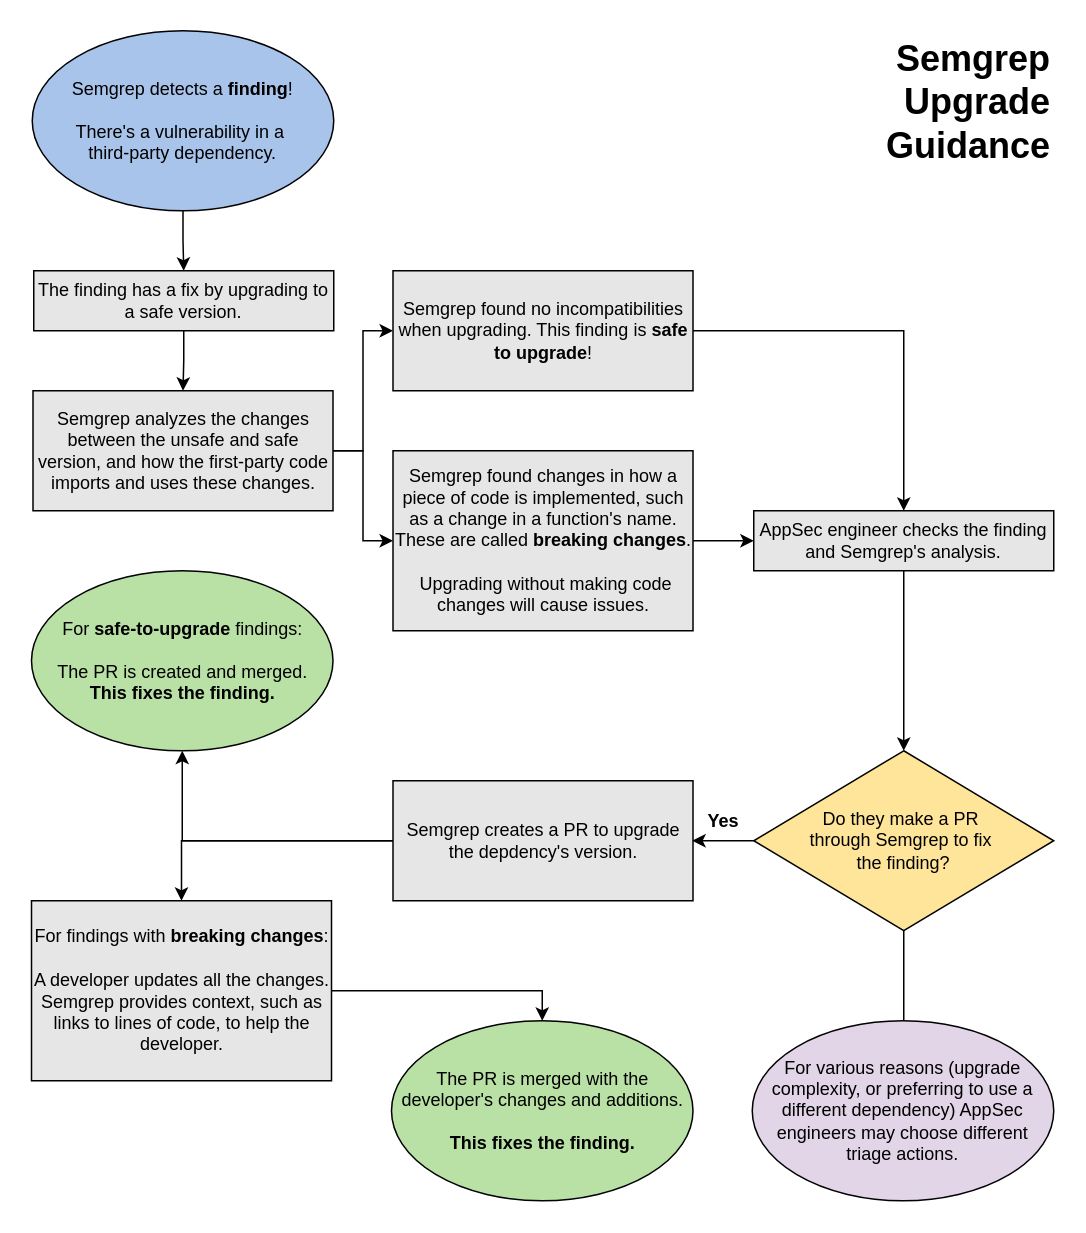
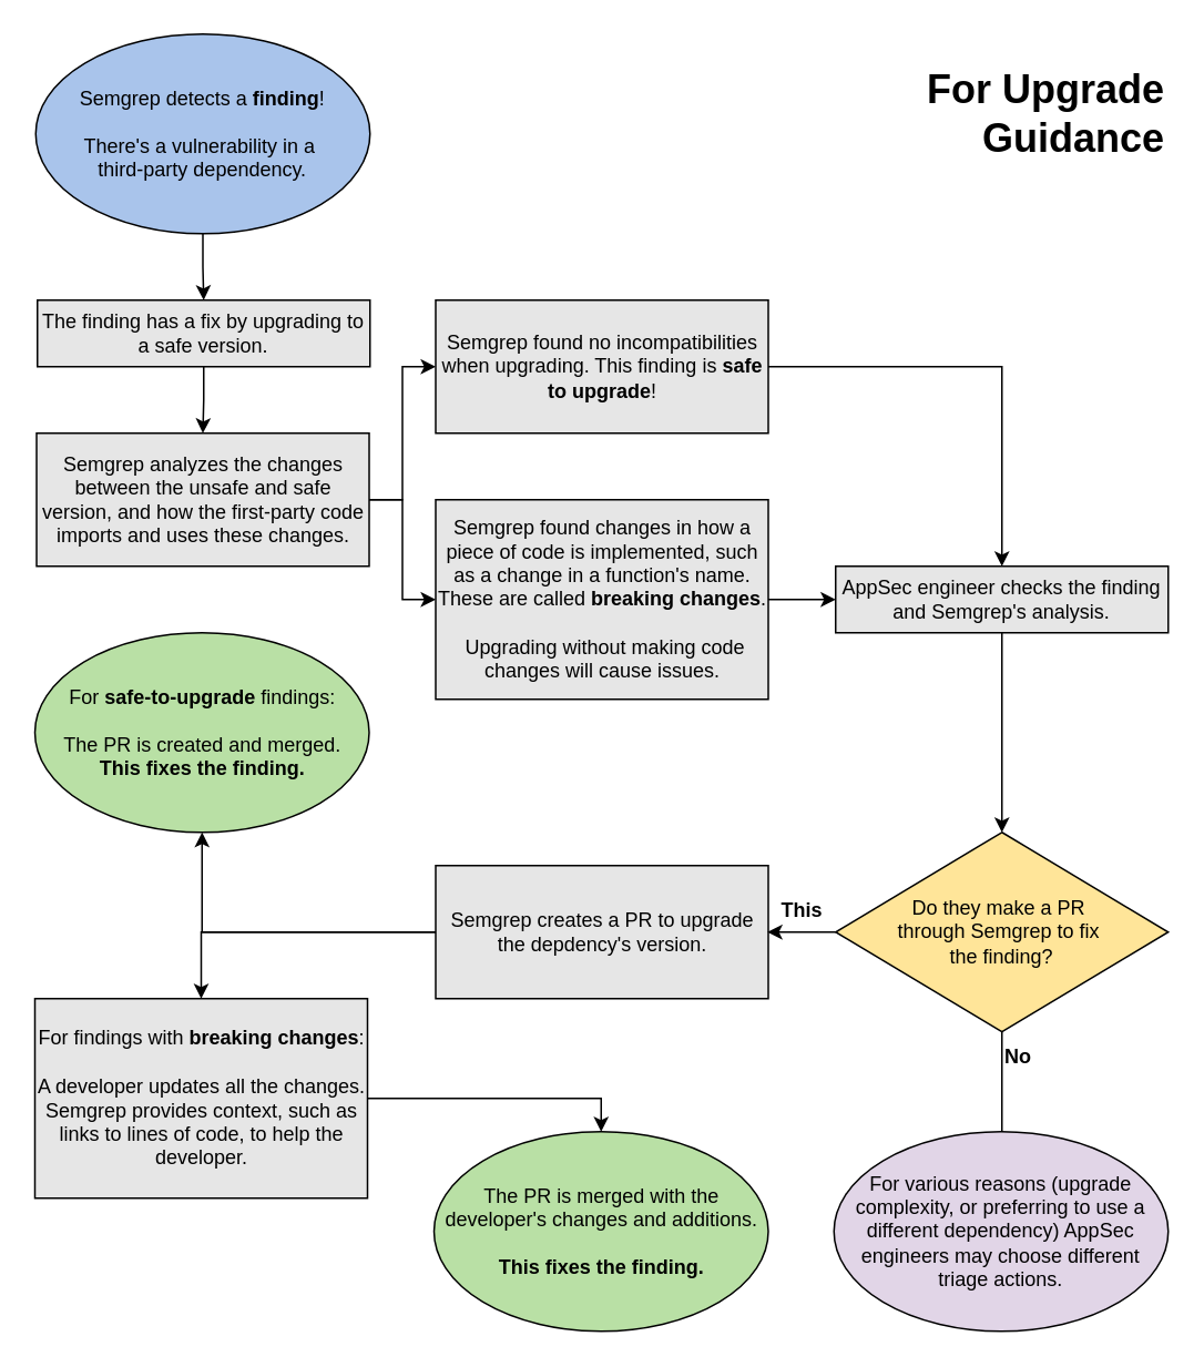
  <mxCell id="0" />
  <mxCell id="1" parent="0" />
  <mxCell id="2" style="edgeStyle=orthogonalEdgeStyle;rounded=0;orthogonalLoop=1;jettySize=auto;html=1;entryX=0.5;entryY=0;entryDx=0;entryDy=0;" parent="1" source="3" target="5" edge="1"><mxGeometry relative="1" as="geometry" /></mxCell>
  <mxCell id="3" value="Semgrep detects a &lt;b&gt;finding&lt;/b&gt;!&lt;div&gt;&lt;span style=&quot;background-color: transparent; color: light-dark(rgb(0, 0, 0), rgb(255, 255, 255));&quot;&gt;&lt;br&gt;&lt;/span&gt;&lt;/div&gt;&lt;div&gt;&lt;span style=&quot;background-color: transparent; color: light-dark(rgb(0, 0, 0), rgb(255, 255, 255));&quot;&gt;There's a vulnerability in a&amp;nbsp;&lt;/span&gt;&lt;/div&gt;&lt;div&gt;&lt;span style=&quot;background-color: transparent; color: light-dark(rgb(0, 0, 0), rgb(255, 255, 255));&quot;&gt;third-party dependency.&lt;/span&gt;&lt;/div&gt;" style="ellipse;whiteSpace=wrap;html=1;fillColor=light-dark(#A9C4EB,var(--ge-dark-color, #121212));" parent="1" vertex="1"><mxGeometry x="21" y="20" width="201" height="120" as="geometry" /></mxCell>
  <mxCell id="4" style="edgeStyle=orthogonalEdgeStyle;rounded=0;orthogonalLoop=1;jettySize=auto;html=1;" parent="1" source="5" target="8" edge="1"><mxGeometry relative="1" as="geometry" /></mxCell>
  <mxCell id="5" value="The finding has a fix by upgrading to a safe version." style="rounded=0;whiteSpace=wrap;html=1;fillColor=light-dark(#E6E6E6,var(--ge-dark-color, #121212));" parent="1" vertex="1"><mxGeometry x="22" y="180" width="200" height="40" as="geometry" /></mxCell>
  <mxCell id="6" value="" style="edgeStyle=orthogonalEdgeStyle;rounded=0;orthogonalLoop=1;jettySize=auto;html=1;" parent="1" source="8" target="10" edge="1"><mxGeometry relative="1" as="geometry" /></mxCell>
  <mxCell id="7" style="edgeStyle=orthogonalEdgeStyle;rounded=0;orthogonalLoop=1;jettySize=auto;html=1;entryX=0;entryY=0.5;entryDx=0;entryDy=0;" parent="1" source="8" target="12" edge="1"><mxGeometry relative="1" as="geometry" /></mxCell>
  <mxCell id="8" value="Semgrep analyzes the changes between the unsafe and safe version, and how the first-party code imports and uses these changes." style="rounded=0;whiteSpace=wrap;html=1;fillColor=light-dark(#E6E6E6,var(--ge-dark-color, #121212));" parent="1" vertex="1"><mxGeometry x="21.5" y="260" width="200" height="80" as="geometry" /></mxCell>
  <mxCell id="9" style="edgeStyle=orthogonalEdgeStyle;rounded=0;orthogonalLoop=1;jettySize=auto;html=1;entryX=0.5;entryY=0;entryDx=0;entryDy=0;" parent="1" source="10" target="17" edge="1"><mxGeometry relative="1" as="geometry" /></mxCell>
  <mxCell id="10" value="Semgrep found no incompatibilities when upgrading. This finding is &lt;b&gt;safe to upgrade&lt;/b&gt;!" style="rounded=0;whiteSpace=wrap;html=1;fillColor=light-dark(#E6E6E6,var(--ge-dark-color, #121212));" parent="1" vertex="1"><mxGeometry x="261.5" y="180" width="200" height="80" as="geometry" /></mxCell>
  <mxCell id="11" value="" style="edgeStyle=orthogonalEdgeStyle;rounded=0;orthogonalLoop=1;jettySize=auto;html=1;" parent="1" source="12" target="17" edge="1"><mxGeometry relative="1" as="geometry" /></mxCell>
  <mxCell id="12" value="Semgrep found changes in how a piece of code is implemented, such as a change in a function's name. These are called &lt;b&gt;breaking changes&lt;/b&gt;.&lt;div&gt;&lt;br&gt;&lt;/div&gt;&lt;div&gt;&amp;nbsp;Upgrading without making code changes will cause issues.&lt;/div&gt;" style="rounded=0;whiteSpace=wrap;html=1;fillColor=light-dark(#E6E6E6,var(--ge-dark-color, #121212));" parent="1" vertex="1"><mxGeometry x="261.5" y="300" width="200" height="120" as="geometry" /></mxCell>
  <mxCell id="13" style="edgeStyle=orthogonalEdgeStyle;rounded=0;orthogonalLoop=1;jettySize=auto;html=1;entryX=0.5;entryY=1;entryDx=0;entryDy=0;" edge="1" parent="1" source="15" target="25"><mxGeometry relative="1" as="geometry" /></mxCell>
  <mxCell id="14" style="edgeStyle=orthogonalEdgeStyle;rounded=0;orthogonalLoop=1;jettySize=auto;html=1;entryX=0.5;entryY=0;entryDx=0;entryDy=0;" edge="1" parent="1" source="15" target="27"><mxGeometry relative="1" as="geometry" /></mxCell>
  <mxCell id="15" value="Semgrep creates a PR to upgrade the depdency's version." style="rounded=0;whiteSpace=wrap;html=1;fillColor=light-dark(#E6E6E6,var(--ge-dark-color, #121212));" parent="1" vertex="1"><mxGeometry x="261.5" y="520" width="200" height="80" as="geometry" /></mxCell>
  <mxCell id="16" style="edgeStyle=orthogonalEdgeStyle;rounded=0;orthogonalLoop=1;jettySize=auto;html=1;entryX=0.5;entryY=0;entryDx=0;entryDy=0;" parent="1" source="17" target="20" edge="1"><mxGeometry relative="1" as="geometry" /></mxCell>
  <mxCell id="17" value="AppSec engineer checks the finding and Semgrep's analysis." style="rounded=0;whiteSpace=wrap;html=1;fillColor=light-dark(#E6E6E6,var(--ge-dark-color, #121212));" parent="1" vertex="1"><mxGeometry x="502" y="340" width="200" height="40" as="geometry" /></mxCell>
  <mxCell id="18" style="edgeStyle=orthogonalEdgeStyle;rounded=0;orthogonalLoop=1;jettySize=auto;html=1;" parent="1" source="20" edge="1"><mxGeometry relative="1" as="geometry"><mxPoint x="461" y="560" as="targetPoint" /></mxGeometry></mxCell>
  <mxCell id="19" value="" style="edgeStyle=orthogonalEdgeStyle;rounded=0;orthogonalLoop=1;jettySize=auto;html=1;" parent="1" source="20" edge="1"><mxGeometry relative="1" as="geometry"><mxPoint x="602" y="740" as="targetPoint" /></mxGeometry></mxCell>
  <mxCell id="20" value="Do they make a PR&amp;nbsp;&lt;div&gt;through Semgrep to fix&amp;nbsp;&lt;/div&gt;&lt;div&gt;the finding?&lt;/div&gt;" style="rhombus;whiteSpace=wrap;html=1;fillColor=light-dark(#FFE599,var(--ge-dark-color, #121212));" parent="1" vertex="1"><mxGeometry x="502" y="500" width="200" height="120" as="geometry" /></mxCell>
- <mxCell id="21" value="&lt;b&gt;Yes&lt;/b&gt;" style="text;html=1;align=center;verticalAlign=middle;whiteSpace=wrap;rounded=0;" parent="1" vertex="1"><mxGeometry x="452" y="532" width="60" height="30" as="geometry" /></mxCell>
- <mxCell id="23" value="&lt;font style=&quot;font-size: 24px;&quot;&gt;Semgrep Upgrade Guidance&lt;/font&gt;" style="text;html=1;align=right;verticalAlign=middle;whiteSpace=wrap;rounded=0;fontStyle=1" parent="1" vertex="1"><mxGeometry x="552" y="20" width="150" height="95" as="geometry" /></mxCell>
+ <mxCell id="21" value="&lt;b&gt;This&lt;/b&gt;" style="text;html=1;align=center;verticalAlign=middle;whiteSpace=wrap;rounded=0;" parent="1" vertex="1"><mxGeometry x="452" y="532" width="60" height="30" as="geometry" /></mxCell>
+ <mxCell id="22" value="No" style="text;html=1;align=center;verticalAlign=middle;whiteSpace=wrap;rounded=0;fontStyle=1" parent="1" vertex="1"><mxGeometry x="582" y="620" width="60" height="30" as="geometry" /></mxCell>
+ <mxCell id="23" value="&lt;font style=&quot;font-size: 24px;&quot;&gt;For Upgrade Guidance&lt;/font&gt;" style="text;html=1;align=right;verticalAlign=middle;whiteSpace=wrap;rounded=0;fontStyle=1" parent="1" vertex="1"><mxGeometry x="552" y="20" width="150" height="95" as="geometry" /></mxCell>
  <mxCell id="24" value="For various reasons (upgrade complexity, or preferring to use a different dependency) AppSec engineers may choose different triage actions." style="ellipse;whiteSpace=wrap;html=1;fillColor=light-dark(#E1D5E7,var(--ge-dark-color, #121212));" parent="1" vertex="1"><mxGeometry x="501" y="680" width="201" height="120" as="geometry" /></mxCell>
  <mxCell id="25" value="&lt;div&gt;For&lt;b&gt;&amp;nbsp;safe-to-upgrade&amp;nbsp;&lt;/b&gt;findings:&lt;br&gt;&lt;br&gt;&lt;/div&gt;The PR is created and merged.&lt;br&gt;&lt;b&gt;This fixes the finding.&lt;/b&gt;" style="ellipse;whiteSpace=wrap;html=1;fillColor=light-dark(#B9E0A5,var(--ge-dark-color, #121212));" vertex="1" parent="1"><mxGeometry x="20.5" y="380" width="201" height="120" as="geometry" /></mxCell>
  <mxCell id="26" style="edgeStyle=orthogonalEdgeStyle;rounded=0;orthogonalLoop=1;jettySize=auto;html=1;entryX=0.5;entryY=0;entryDx=0;entryDy=0;" edge="1" parent="1" source="27" target="28"><mxGeometry relative="1" as="geometry" /></mxCell>
  <mxCell id="27" value="For findings with &lt;b&gt;breaking changes&lt;/b&gt;:&lt;br&gt;&lt;br&gt;A developer updates all the changes. Semgrep provides context, such as links to lines of code, to help the developer." style="rounded=0;whiteSpace=wrap;html=1;fillColor=light-dark(#E6E6E6,var(--ge-dark-color, #121212));" vertex="1" parent="1"><mxGeometry x="20.5" y="600" width="200" height="120" as="geometry" /></mxCell>
  <mxCell id="28" value="&lt;div&gt;The PR is merged with the developer's changes and additions.&lt;/div&gt;&lt;div&gt;&lt;br&gt;&lt;/div&gt;&lt;div&gt;&lt;b&gt;This fixes the finding.&lt;/b&gt;&lt;/div&gt;" style="ellipse;whiteSpace=wrap;html=1;fillColor=light-dark(#B9E0A5,var(--ge-dark-color, #121212));" vertex="1" parent="1"><mxGeometry x="260.5" y="680" width="201" height="120" as="geometry" /></mxCell>
